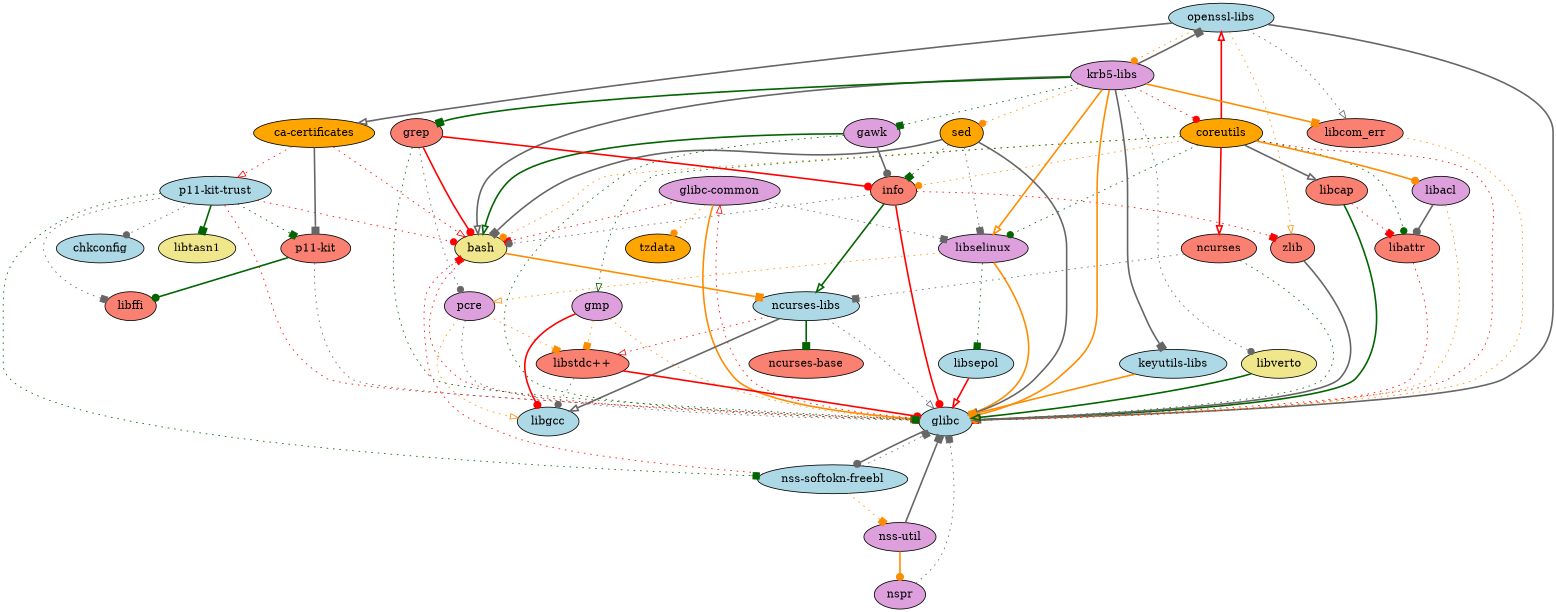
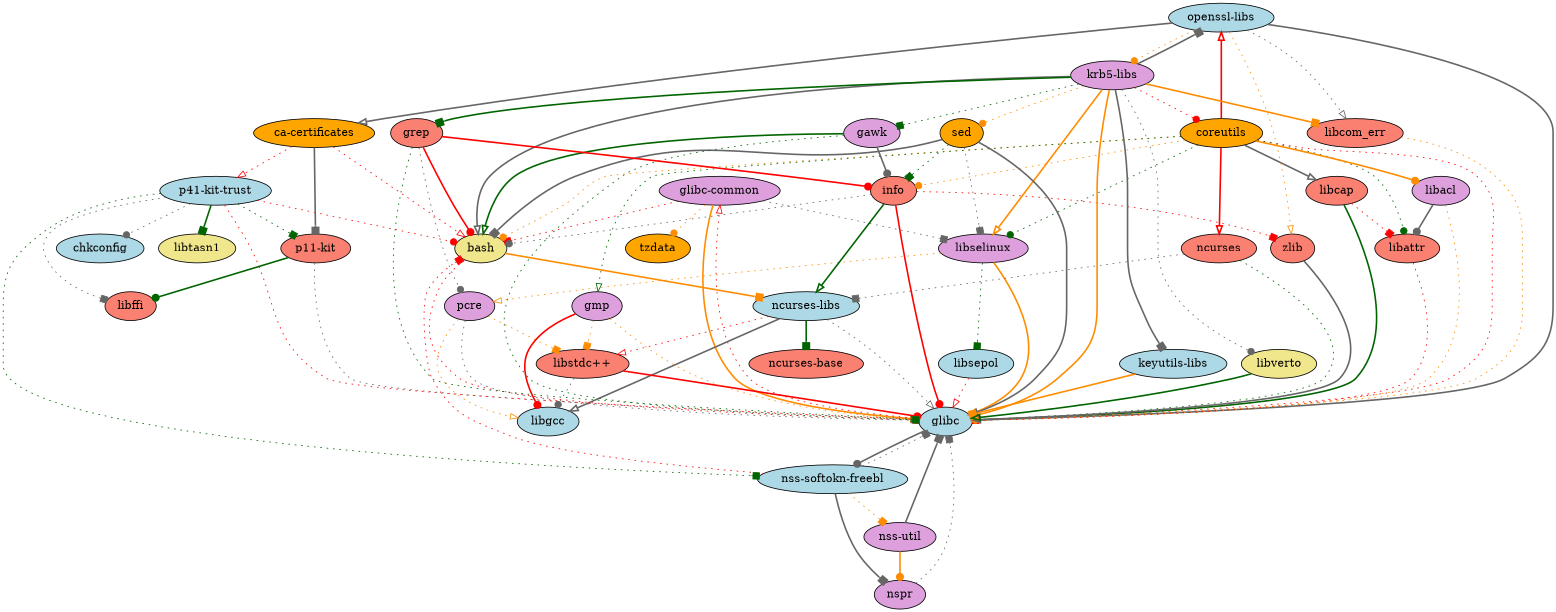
  digraph {
    node [fillcolor=salmon style=filled]
    edge [arrowhead=box color=gray40 style=dotted]
    "glibc-common" [fillcolor=plum]
    tzdata [fillcolor=orange]
    bash [fillcolor=khaki]
    glibc [fillcolor=lightblue]
    libselinux [fillcolor=plum]
    "ncurses-libs" [fillcolor=lightblue]
    "nss-softokn-freebl" [fillcolor=lightblue]
    pcre [fillcolor=plum]
    libsepol [fillcolor=lightblue]
    "libstdc++"
    libgcc [fillcolor=lightblue]
    "ncurses-base"
    nspr [fillcolor=plum]
    "nss-util" [fillcolor=plum]
    "p11-kit"
    libffi
-   "p11-kit-trust" [fillcolor=lightblue]
+   "p11-kit-trust" [fillcolor=lightblue label="p41-kit-trust"]
    chkconfig [fillcolor=lightblue]
    libtasn1 [fillcolor=khaki]
    gmp [fillcolor=plum]
    ncurses
    coreutils [fillcolor=orange]
    libcap
    "openssl-libs" [fillcolor=lightblue]
    info
    libattr
    libacl [fillcolor=plum]
    libcom_err
    zlib
    "krb5-libs" [fillcolor=plum]
    "ca-certificates" [fillcolor=orange]
    sed [fillcolor=orange]
    gawk [fillcolor=plum]
    "keyutils-libs" [fillcolor=lightblue]
    grep
    libverto [fillcolor=khaki]
    "glibc-common" -> tzdata [arrowhead=dot color=darkorange]
    "glibc-common" -> bash [color=red]
    "glibc-common" -> glibc [arrowhead=dot color=darkorange style=bold]
    "glibc-common" -> libselinux
    bash -> glibc [color=red]
    bash -> "ncurses-libs" [color=darkorange style=bold]
    glibc -> "glibc-common" [arrowhead=onormal color=red]
    glibc -> "nss-softokn-freebl" [arrowhead=dot style=bold]
    libselinux -> glibc [arrowhead=onormal color=darkorange style=bold]
    libselinux -> pcre [arrowhead=onormal color=darkorange]
    libselinux -> libsepol [color=darkgreen]
    "ncurses-libs" -> glibc [arrowhead=onormal]
    "ncurses-libs" -> "libstdc++" [arrowhead=onormal color=red]
    "ncurses-libs" -> libgcc [arrowhead=onormal style=bold]
    "ncurses-libs" -> "ncurses-base" [color=darkgreen style=bold]
    "nss-softokn-freebl" -> bash [color=red]
    "nss-softokn-freebl" -> glibc
+   "nss-softokn-freebl" -> nspr [style=bold]
    "nss-softokn-freebl" -> "nss-util" [color=darkorange]
    pcre -> glibc [arrowhead=onormal]
    pcre -> "libstdc++" [color=darkorange]
    pcre -> libgcc [arrowhead=onormal color=darkorange]
-   libsepol -> glibc [arrowhead=onormal color=red style=bold]
+   libsepol -> glibc [arrowhead=onormal color=red]
    "libstdc++" -> glibc [arrowhead=dot color=red style=bold]
    "libstdc++" -> libgcc [arrowhead=dot]
    nspr -> glibc
    "nss-util" -> glibc [style=bold]
    "nss-util" -> nspr [arrowhead=dot color=darkorange style=bold]
    "p11-kit" -> glibc
    "p11-kit" -> libffi [arrowhead=dot color=darkgreen style=bold]
    "p11-kit-trust" -> bash [arrowhead=dot color=red]
    "p11-kit-trust" -> glibc [arrowhead=onormal color=red]
    "p11-kit-trust" -> "nss-softokn-freebl" [color=darkgreen]
    "p11-kit-trust" -> "p11-kit" [color=darkgreen]
    "p11-kit-trust" -> libffi
    "p11-kit-trust" -> chkconfig [arrowhead=dot]
    "p11-kit-trust" -> libtasn1 [color=darkgreen style=bold]
    gmp -> glibc [arrowhead=onormal color=darkorange]
    gmp -> "libstdc++" [color=darkorange]
    gmp -> libgcc [arrowhead=dot color=red style=bold]
    ncurses -> glibc [arrowhead=dot color=darkgreen]
    ncurses -> "ncurses-libs"
    coreutils -> bash [arrowhead=dot color=darkorange]
    coreutils -> glibc [color=red]
    coreutils -> libselinux [arrowhead=dot color=darkgreen]
    coreutils -> gmp [arrowhead=onormal color=darkgreen]
    coreutils -> ncurses [arrowhead=onormal color=red style=bold]
    coreutils -> libcap [arrowhead=onormal style=bold]
    coreutils -> "openssl-libs" [arrowhead=onormal color=red style=bold]
    coreutils -> info [arrowhead=dot color=darkorange]
    coreutils -> libattr [arrowhead=dot color=darkgreen]
    coreutils -> libacl [arrowhead=dot color=darkorange style=bold]
    libcap -> glibc [arrowhead=dot color=darkgreen style=bold]
    libcap -> libattr [color=red]
    "openssl-libs" -> glibc [arrowhead=onormal style=bold]
    "openssl-libs" -> libcom_err [arrowhead=onormal]
    "openssl-libs" -> zlib [arrowhead=onormal color=darkorange]
    "openssl-libs" -> "krb5-libs" [arrowhead=dot color=darkorange]
    "openssl-libs" -> "ca-certificates" [arrowhead=onormal style=bold]
    info -> bash [arrowhead=dot]
    info -> glibc [arrowhead=dot color=red style=bold]
    info -> "ncurses-libs" [arrowhead=onormal color=darkgreen style=bold]
    info -> zlib [color=red]
    libattr -> glibc [color=red]
    libacl -> glibc [arrowhead=dot color=darkorange]
    libacl -> libattr [arrowhead=dot style=bold]
    libcom_err -> glibc [arrowhead=onormal color=darkorange]
    zlib -> glibc [arrowhead=onormal style=bold]
    "krb5-libs" -> bash [arrowhead=onormal style=bold]
    "krb5-libs" -> glibc [color=darkorange style=bold]
    "krb5-libs" -> libselinux [arrowhead=onormal color=darkorange style=bold]
    "krb5-libs" -> coreutils [arrowhead=dot color=red]
    "krb5-libs" -> "openssl-libs" [style=bold]
    "krb5-libs" -> libcom_err [color=darkorange style=bold]
    "krb5-libs" -> sed [arrowhead=dot color=darkorange]
    "krb5-libs" -> gawk [color=darkgreen]
    "krb5-libs" -> "keyutils-libs" [style=bold]
    "krb5-libs" -> grep [color=darkgreen style=bold]
    "krb5-libs" -> libverto [arrowhead=dot]
    "ca-certificates" -> bash [arrowhead=onormal color=red]
    "ca-certificates" -> "p11-kit" [style=bold]
    "ca-certificates" -> "p11-kit-trust" [arrowhead=onormal color=red]
    sed -> bash [style=bold]
    sed -> glibc [arrowhead=onormal style=bold]
    sed -> libselinux
    sed -> info [color=darkgreen]
    gawk -> bash [arrowhead=onormal color=darkgreen style=bold]
    gawk -> glibc [color=darkgreen]
    gawk -> info [arrowhead=dot style=bold]
    "keyutils-libs" -> glibc [color=darkorange style=bold]
    grep -> bash [arrowhead=dot color=red style=bold]
    grep -> glibc [arrowhead=onormal color=darkgreen]
    grep -> pcre [arrowhead=dot]
    grep -> info [arrowhead=dot color=red style=bold]
    libverto -> glibc [arrowhead=onormal color=darkgreen style=bold]
  }
